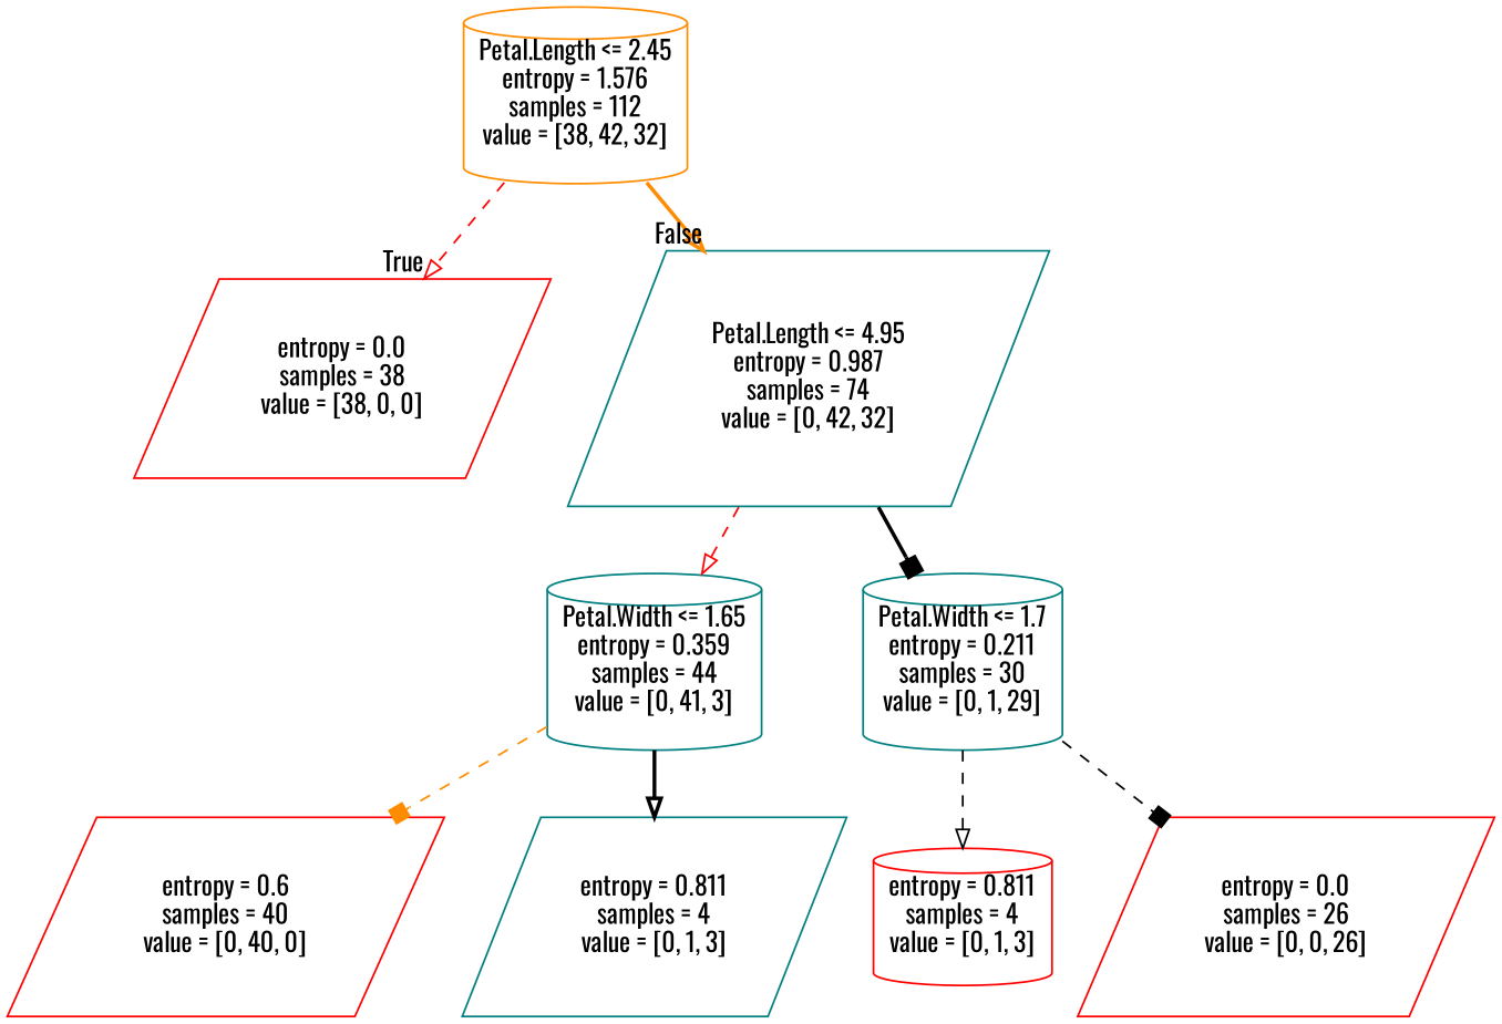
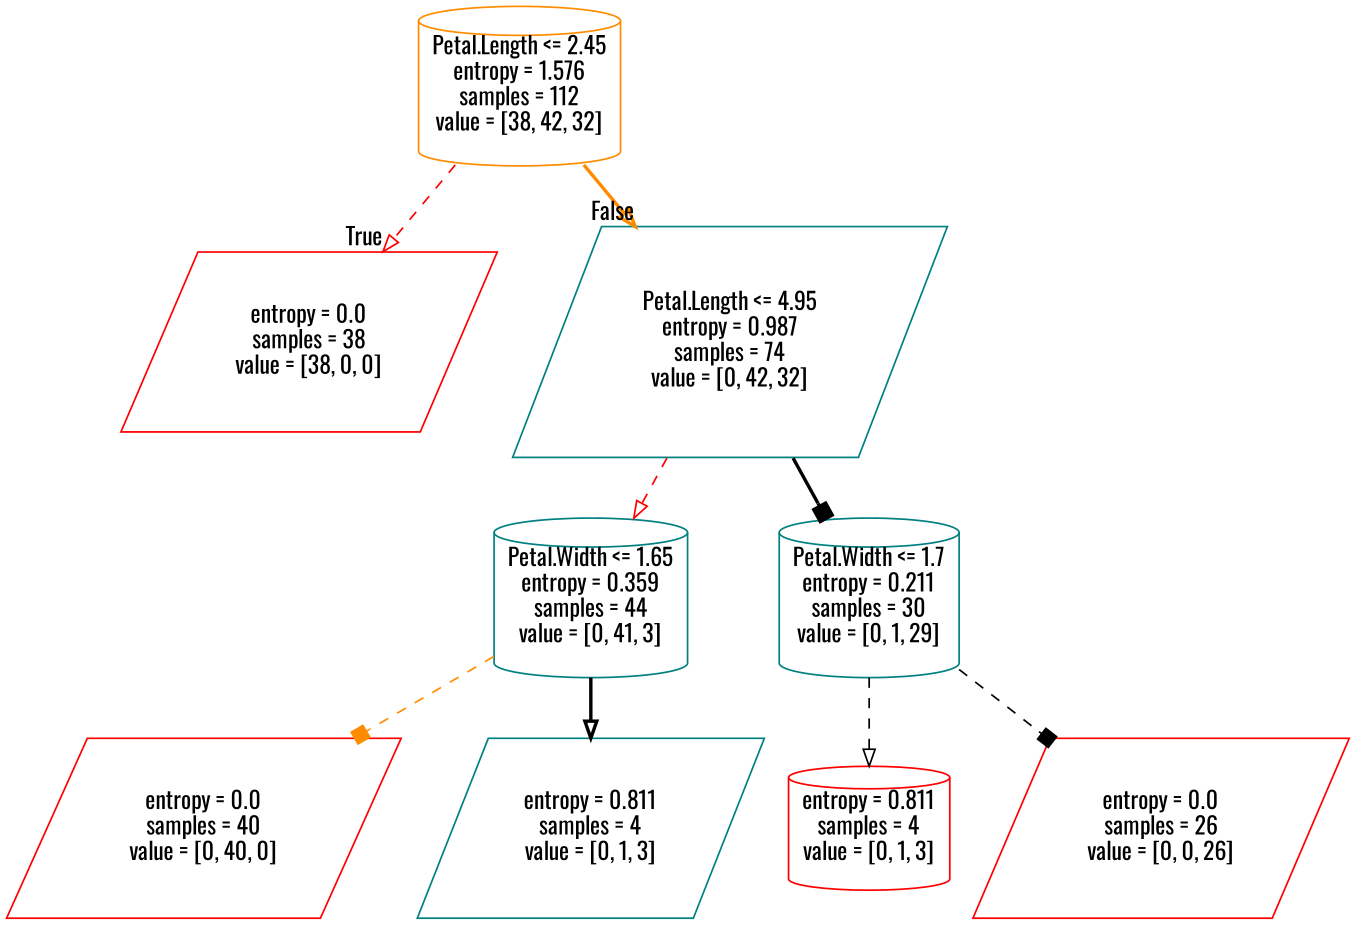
  digraph {
    fontname=Oswald
    node [shape=parallelogram color=red fontname=Oswald]
    edge [color=black style=dashed arrowhead=onormal fontname=Oswald]
    n1 [label="Petal.Length <= 2.45\nentropy = 1.576\nsamples = 112\nvalue = [38, 42, 32]" shape=cylinder color=darkorange]
    n2 [label="entropy = 0.0\nsamples = 38\nvalue = [38, 0, 0]"]
    n3 [label="Petal.Length <= 4.95\nentropy = 0.987\nsamples = 74\nvalue = [0, 42, 32]" color=teal]
    n4 [label="Petal.Width <= 1.65\nentropy = 0.359\nsamples = 44\nvalue = [0, 41, 3]" shape=cylinder color=teal]
    n5 [label="Petal.Width <= 1.7\nentropy = 0.211\nsamples = 30\nvalue = [0, 1, 29]" shape=cylinder color=teal]
-   n6 [label="entropy = 0.6\nsamples = 40\nvalue = [0, 40, 0]"]
+   n6 [label="entropy = 0.0\nsamples = 40\nvalue = [0, 40, 0]"]
    n7 [label="entropy = 0.811\nsamples = 4\nvalue = [0, 1, 3]" color=teal]
    n8 [label="entropy = 0.811\nsamples = 4\nvalue = [0, 1, 3]" shape=cylinder]
    n9 [label="entropy = 0.0\nsamples = 26\nvalue = [0, 0, 26]"]
    n1 -> n2 [headlabel=True labelangle=45 labeldistance=2.5 color=red]
    n1 -> n3 [headlabel=False labelangle=-45 labeldistance=2.5 color=darkorange style=bold]
    n3 -> n4 [color=red]
    n3 -> n5 [style=bold arrowhead=box]
    n4 -> n6 [color=darkorange arrowhead=box]
    n4 -> n7 [style=bold]
    n5 -> n8
    n5 -> n9 [arrowhead=box]
  }
